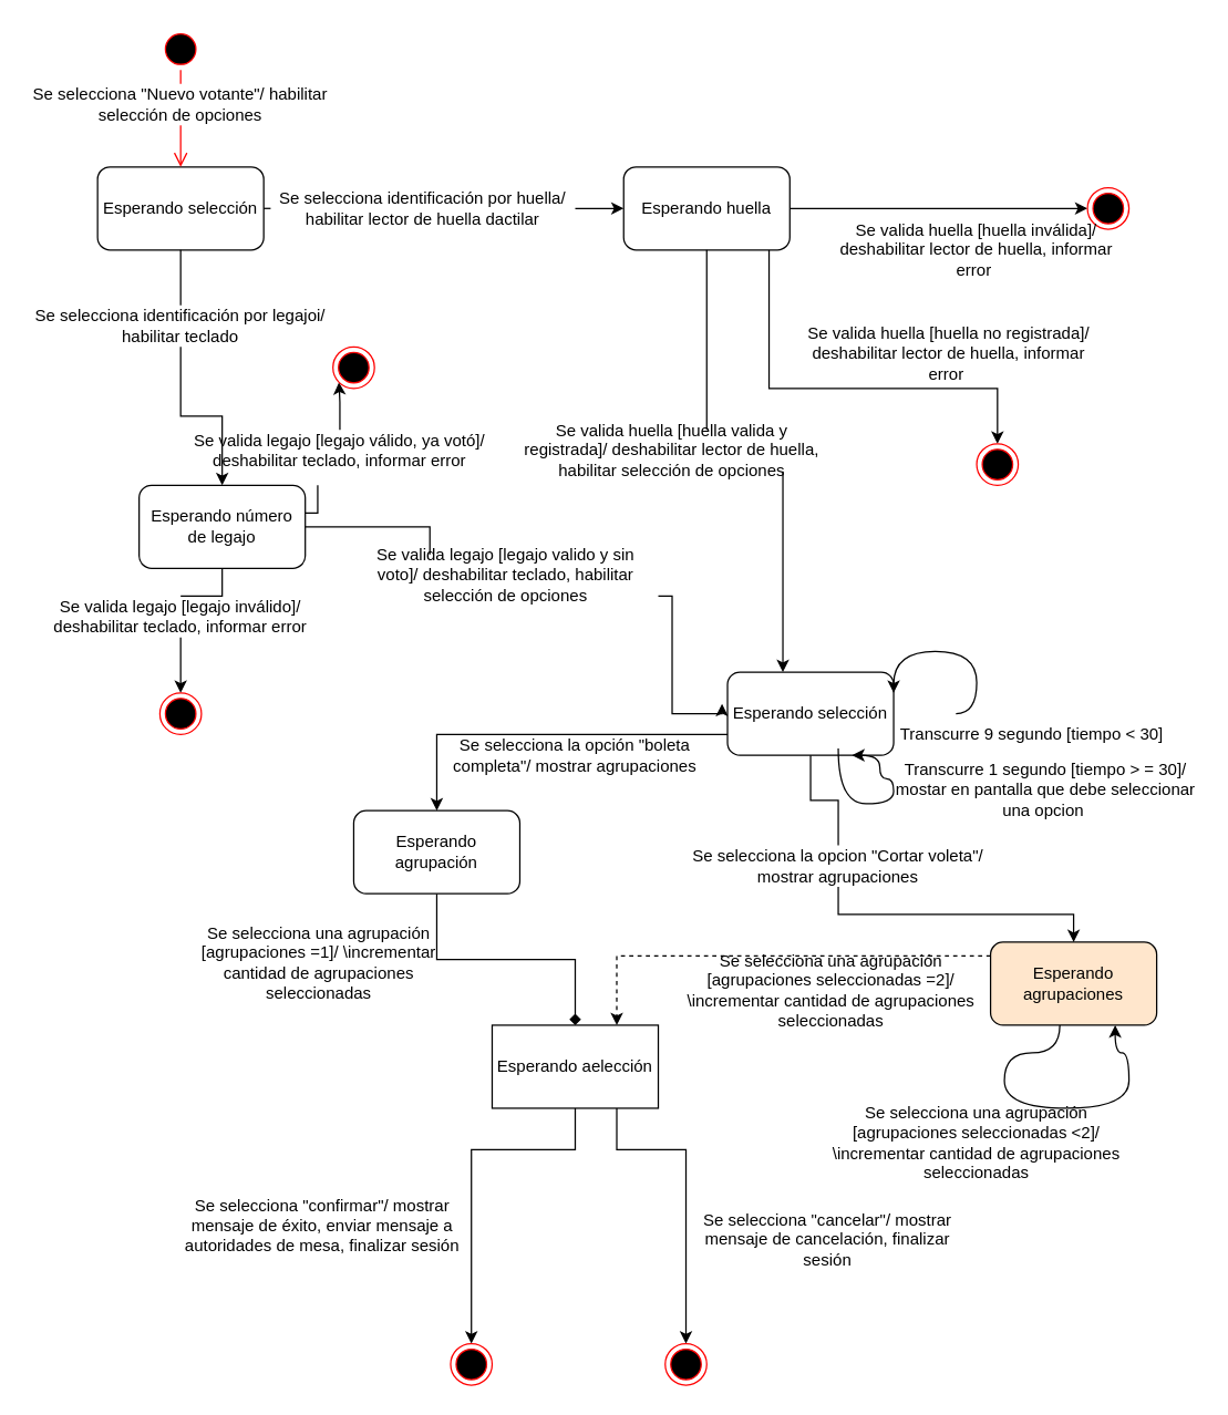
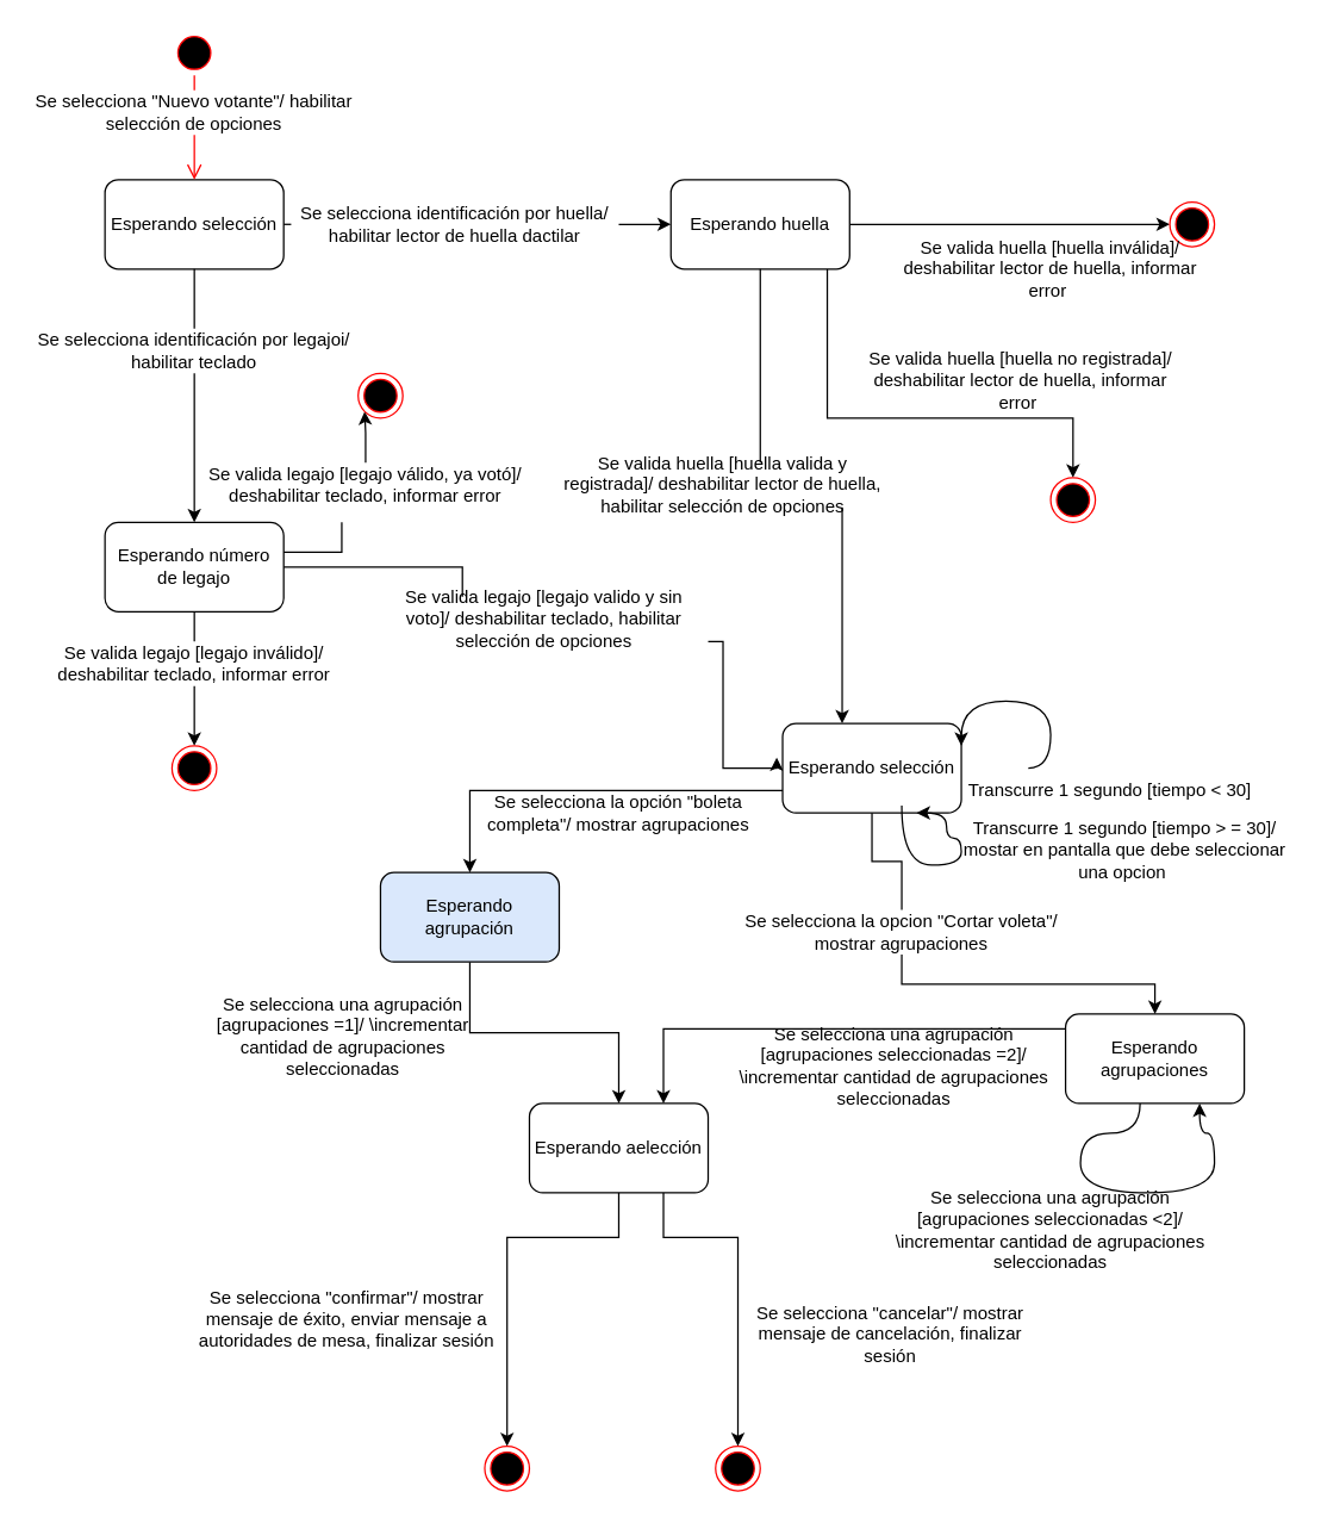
  <mxCell id="0" />
  <mxCell id="1" parent="0" />
  <mxCell id="2" style="edgeStyle=orthogonalEdgeStyle;rounded=0;orthogonalLoop=1;jettySize=auto;html=1;startArrow=none;" edge="1" parent="1" source="31" target="10"><mxGeometry relative="1" as="geometry" /></mxCell>
  <mxCell id="3" style="edgeStyle=orthogonalEdgeStyle;rounded=0;orthogonalLoop=1;jettySize=auto;html=1;startArrow=none;" edge="1" parent="1" source="41" target="14"><mxGeometry relative="1" as="geometry" /></mxCell>
  <mxCell id="4" value="Esperando selección" style="rounded=1;whiteSpace=wrap;html=1;" vertex="1" parent="1"><mxGeometry x="70" y="120" width="120" height="60" as="geometry" /></mxCell>
  <mxCell id="5" value="" style="ellipse;html=1;shape=startState;fillColor=#000000;strokeColor=#ff0000;" vertex="1" parent="1"><mxGeometry x="115" y="20" width="30" height="30" as="geometry" /></mxCell>
  <mxCell id="6" value="" style="edgeStyle=orthogonalEdgeStyle;html=1;verticalAlign=bottom;endArrow=open;endSize=8;strokeColor=#ff0000;rounded=0;entryX=0.5;entryY=0;entryDx=0;entryDy=0;startArrow=none;" edge="1" source="29" parent="1" target="4"><mxGeometry relative="1" as="geometry"><mxPoint x="130" y="110" as="targetPoint" /></mxGeometry></mxCell>
  <mxCell id="7" style="edgeStyle=orthogonalEdgeStyle;rounded=0;orthogonalLoop=1;jettySize=auto;html=1;entryX=0;entryY=0.5;entryDx=0;entryDy=0;" edge="1" parent="1" source="10" target="25"><mxGeometry relative="1" as="geometry" /></mxCell>
  <mxCell id="8" style="edgeStyle=orthogonalEdgeStyle;rounded=0;orthogonalLoop=1;jettySize=auto;html=1;startArrow=none;" edge="1" parent="1" source="37" target="17"><mxGeometry relative="1" as="geometry"><Array as="points"><mxPoint x="565" y="410" /><mxPoint x="565" y="410" /></Array></mxGeometry></mxCell>
  <mxCell id="9" style="edgeStyle=orthogonalEdgeStyle;rounded=0;orthogonalLoop=1;jettySize=auto;html=1;" edge="1" parent="1" source="10" target="35"><mxGeometry relative="1" as="geometry"><Array as="points"><mxPoint x="555" y="280" /><mxPoint x="720" y="280" /></Array></mxGeometry></mxCell>
  <mxCell id="10" value="Esperando huella" style="rounded=1;whiteSpace=wrap;html=1;" vertex="1" parent="1"><mxGeometry x="450" y="120" width="120" height="60" as="geometry" /></mxCell>
  <mxCell id="11" style="edgeStyle=orthogonalEdgeStyle;rounded=0;orthogonalLoop=1;jettySize=auto;html=1;startArrow=none;" edge="1" parent="1" source="39" target="26"><mxGeometry relative="1" as="geometry" /></mxCell>
  <mxCell id="12" style="edgeStyle=orthogonalEdgeStyle;rounded=0;orthogonalLoop=1;jettySize=auto;html=1;entryX=-0.033;entryY=0.38;entryDx=0;entryDy=0;startArrow=none;entryPerimeter=0;" edge="1" parent="1" source="46" target="17"><mxGeometry relative="1" as="geometry"><Array as="points"><mxPoint x="485" y="430" /><mxPoint x="485" y="515" /><mxPoint x="521" y="515" /></Array></mxGeometry></mxCell>
  <mxCell id="13" style="edgeStyle=orthogonalEdgeStyle;rounded=0;orthogonalLoop=1;jettySize=auto;html=1;entryX=0;entryY=1;entryDx=0;entryDy=0;startArrow=none;" edge="1" parent="1" source="44" target="43"><mxGeometry relative="1" as="geometry"><Array as="points" /></mxGeometry></mxCell>
- <mxCell id="14" value="Esperando número de legajo" style="rounded=1;whiteSpace=wrap;html=1;" vertex="1" parent="1"><mxGeometry x="100" y="350" width="120" height="60" as="geometry" /></mxCell>
+ <mxCell id="14" value="Esperando número de legajo" style="rounded=1;whiteSpace=wrap;html=1;" vertex="1" parent="1"><mxGeometry x="70" y="350" width="120" height="60" as="geometry" /></mxCell>
  <mxCell id="15" style="edgeStyle=orthogonalEdgeStyle;rounded=0;orthogonalLoop=1;jettySize=auto;html=1;entryX=0.5;entryY=0;entryDx=0;entryDy=0;" edge="1" parent="1" source="17" target="19"><mxGeometry relative="1" as="geometry"><Array as="points"><mxPoint x="315" y="530" /></Array></mxGeometry></mxCell>
  <mxCell id="16" style="edgeStyle=orthogonalEdgeStyle;rounded=0;orthogonalLoop=1;jettySize=auto;html=1;entryX=0.5;entryY=0;entryDx=0;entryDy=0;startArrow=none;" edge="1" parent="1" source="52" target="21"><mxGeometry relative="1" as="geometry" /></mxCell>
  <mxCell id="17" value="Esperando selección" style="rounded=1;whiteSpace=wrap;html=1;" vertex="1" parent="1"><mxGeometry x="525" y="485" width="120" height="60" as="geometry" /></mxCell>
- <mxCell id="18" style="edgeStyle=orthogonalEdgeStyle;rounded=0;orthogonalLoop=1;jettySize=auto;html=1;entryX=0.5;entryY=0;entryDx=0;entryDy=0;endArrow=diamond;" edge="1" parent="1" source="19" target="24"><mxGeometry relative="1" as="geometry" /></mxCell>
- <mxCell id="19" value="Esperando agrupación" style="rounded=1;whiteSpace=wrap;html=1;" vertex="1" parent="1"><mxGeometry x="255" y="585" width="120" height="60" as="geometry" /></mxCell>
- <mxCell id="20" style="edgeStyle=orthogonalEdgeStyle;rounded=0;orthogonalLoop=1;jettySize=auto;html=1;entryX=0.75;entryY=0;entryDx=0;entryDy=0;dashed=1;" edge="1" parent="1" source="21" target="24"><mxGeometry relative="1" as="geometry"><Array as="points"><mxPoint x="782" y="690" /><mxPoint x="445" y="690" /></Array></mxGeometry></mxCell>
- <mxCell id="21" value="Esperando agrupaciones" style="rounded=1;whiteSpace=wrap;html=1;fillColor=#ffe6cc;" vertex="1" parent="1"><mxGeometry x="715" y="680" width="120" height="60" as="geometry" /></mxCell>
+ <mxCell id="18" style="edgeStyle=orthogonalEdgeStyle;rounded=0;orthogonalLoop=1;jettySize=auto;html=1;entryX=0.5;entryY=0;entryDx=0;entryDy=0;" edge="1" parent="1" source="19" target="24"><mxGeometry relative="1" as="geometry" /></mxCell>
+ <mxCell id="19" value="Esperando agrupación" style="rounded=1;whiteSpace=wrap;html=1;fillColor=#dae8fc;" vertex="1" parent="1"><mxGeometry x="255" y="585" width="120" height="60" as="geometry" /></mxCell>
+ <mxCell id="20" style="edgeStyle=orthogonalEdgeStyle;rounded=0;orthogonalLoop=1;jettySize=auto;html=1;entryX=0.75;entryY=0;entryDx=0;entryDy=0;" edge="1" parent="1" source="21" target="24"><mxGeometry relative="1" as="geometry"><Array as="points"><mxPoint x="782" y="690" /><mxPoint x="445" y="690" /></Array></mxGeometry></mxCell>
+ <mxCell id="21" value="Esperando agrupaciones" style="rounded=1;whiteSpace=wrap;html=1;" vertex="1" parent="1"><mxGeometry x="715" y="680" width="120" height="60" as="geometry" /></mxCell>
  <mxCell id="22" style="edgeStyle=orthogonalEdgeStyle;rounded=0;orthogonalLoop=1;jettySize=auto;html=1;" edge="1" parent="1" source="24" target="27"><mxGeometry relative="1" as="geometry"><Array as="points"><mxPoint x="415" y="830" /><mxPoint x="340" y="830" /></Array></mxGeometry></mxCell>
  <mxCell id="23" style="edgeStyle=orthogonalEdgeStyle;rounded=0;orthogonalLoop=1;jettySize=auto;html=1;" edge="1" parent="1" source="24" target="28"><mxGeometry relative="1" as="geometry"><Array as="points"><mxPoint x="445" y="830" /><mxPoint x="495" y="830" /></Array></mxGeometry></mxCell>
- <mxCell id="24" value="Esperando aelección" style="whiteSpace=wrap;html=1;rounded=0;" vertex="1" parent="1"><mxGeometry x="355" y="740" width="120" height="60" as="geometry" /></mxCell>
+ <mxCell id="24" value="Esperando aelección" style="rounded=1;whiteSpace=wrap;html=1;" vertex="1" parent="1"><mxGeometry x="355" y="740" width="120" height="60" as="geometry" /></mxCell>
  <mxCell id="25" value="" style="ellipse;html=1;shape=endState;fillColor=#000000;strokeColor=#ff0000;" vertex="1" parent="1"><mxGeometry x="785" y="135" width="30" height="30" as="geometry" /></mxCell>
  <mxCell id="26" value="" style="ellipse;html=1;shape=endState;fillColor=#000000;strokeColor=#ff0000;" vertex="1" parent="1"><mxGeometry x="115" y="500" width="30" height="30" as="geometry" /></mxCell>
  <mxCell id="27" value="" style="ellipse;html=1;shape=endState;fillColor=#000000;strokeColor=#ff0000;" vertex="1" parent="1"><mxGeometry x="325" y="970" width="30" height="30" as="geometry" /></mxCell>
  <mxCell id="28" value="" style="ellipse;html=1;shape=endState;fillColor=#000000;strokeColor=#ff0000;" vertex="1" parent="1"><mxGeometry x="480" y="970" width="30" height="30" as="geometry" /></mxCell>
  <mxCell id="29" value="Se selecciona &quot;Nuevo votante&quot;/ habilitar selección de opciones" style="text;html=1;strokeColor=none;fillColor=none;align=center;verticalAlign=middle;whiteSpace=wrap;rounded=0;" vertex="1" parent="1"><mxGeometry x="20" y="60" width="220" height="30" as="geometry" /></mxCell>
  <mxCell id="30" value="" style="edgeStyle=orthogonalEdgeStyle;html=1;verticalAlign=bottom;endArrow=none;endSize=8;strokeColor=#ff0000;rounded=0;entryX=0.5;entryY=0;entryDx=0;entryDy=0;" edge="1" parent="1" source="5" target="29"><mxGeometry relative="1" as="geometry"><mxPoint x="130" y="120" as="targetPoint" /><mxPoint x="130" y="50" as="sourcePoint" /></mxGeometry></mxCell>
  <mxCell id="31" value="Se selecciona identificación por huella/ habilitar lector de huella dactilar" style="text;html=1;strokeColor=none;fillColor=none;align=center;verticalAlign=middle;whiteSpace=wrap;rounded=0;" vertex="1" parent="1"><mxGeometry x="195" y="135" width="220" height="30" as="geometry" /></mxCell>
  <mxCell id="32" value="" style="edgeStyle=orthogonalEdgeStyle;rounded=0;orthogonalLoop=1;jettySize=auto;html=1;endArrow=none;" edge="1" parent="1" source="4" target="31"><mxGeometry relative="1" as="geometry"><mxPoint x="190" y="150" as="sourcePoint" /><mxPoint x="435" y="150" as="targetPoint" /><Array as="points"><mxPoint x="195" y="150" /><mxPoint x="195" y="150" /></Array></mxGeometry></mxCell>
  <mxCell id="33" style="edgeStyle=orthogonalEdgeStyle;rounded=0;orthogonalLoop=1;jettySize=auto;html=1;exitX=0.5;exitY=1;exitDx=0;exitDy=0;" edge="1" parent="1" source="31" target="31"><mxGeometry relative="1" as="geometry" /></mxCell>
  <mxCell id="34" value="Se valida huella [huella inválida]/ deshabilitar lector de huella, informar error&amp;nbsp;" style="text;html=1;strokeColor=none;fillColor=none;align=center;verticalAlign=middle;whiteSpace=wrap;rounded=0;" vertex="1" parent="1"><mxGeometry x="595" y="165" width="220" height="30" as="geometry" /></mxCell>
  <mxCell id="35" value="" style="ellipse;html=1;shape=endState;fillColor=#000000;strokeColor=#ff0000;" vertex="1" parent="1"><mxGeometry x="705" y="320" width="30" height="30" as="geometry" /></mxCell>
  <mxCell id="36" value="Se valida huella [huella no registrada]/ deshabilitar lector de huella, informar error&amp;nbsp;" style="text;html=1;strokeColor=none;fillColor=none;align=center;verticalAlign=middle;whiteSpace=wrap;rounded=0;" vertex="1" parent="1"><mxGeometry x="575" y="240" width="220" height="30" as="geometry" /></mxCell>
  <mxCell id="37" value="Se valida huella [huella valida y registrada]/ deshabilitar lector de huella, habilitar selección de opciones" style="text;html=1;strokeColor=none;fillColor=none;align=center;verticalAlign=middle;whiteSpace=wrap;rounded=0;" vertex="1" parent="1"><mxGeometry x="375" y="310" width="220" height="30" as="geometry" /></mxCell>
  <mxCell id="38" value="" style="edgeStyle=orthogonalEdgeStyle;rounded=0;orthogonalLoop=1;jettySize=auto;html=1;endArrow=none;" edge="1" parent="1" source="10" target="37"><mxGeometry relative="1" as="geometry"><mxPoint x="525" y="180" as="sourcePoint" /><mxPoint x="385" y="430" as="targetPoint" /><Array as="points"><mxPoint x="525" y="340" /></Array></mxGeometry></mxCell>
  <mxCell id="39" value="Se valida legajo [legajo inválido]/ deshabilitar teclado, informar error" style="text;html=1;strokeColor=none;fillColor=none;align=center;verticalAlign=middle;whiteSpace=wrap;rounded=0;" vertex="1" parent="1"><mxGeometry x="20" y="430" width="220" height="30" as="geometry" /></mxCell>
  <mxCell id="40" value="" style="edgeStyle=orthogonalEdgeStyle;rounded=0;orthogonalLoop=1;jettySize=auto;html=1;endArrow=none;" edge="1" parent="1" source="14" target="39"><mxGeometry relative="1" as="geometry"><mxPoint x="130" y="410" as="sourcePoint" /><mxPoint x="130" y="500" as="targetPoint" /></mxGeometry></mxCell>
  <mxCell id="41" value="Se selecciona identificación por legajoi/ habilitar teclado" style="text;html=1;strokeColor=none;fillColor=none;align=center;verticalAlign=middle;whiteSpace=wrap;rounded=0;" vertex="1" parent="1"><mxGeometry x="20" y="220" width="220" height="30" as="geometry" /></mxCell>
  <mxCell id="42" value="" style="edgeStyle=orthogonalEdgeStyle;rounded=0;orthogonalLoop=1;jettySize=auto;html=1;endArrow=none;" edge="1" parent="1" source="4" target="41"><mxGeometry relative="1" as="geometry"><mxPoint x="130" y="180" as="sourcePoint" /><mxPoint x="130" y="350" as="targetPoint" /></mxGeometry></mxCell>
  <mxCell id="43" value="" style="ellipse;html=1;shape=endState;fillColor=#000000;strokeColor=#ff0000;" vertex="1" parent="1"><mxGeometry x="240" y="250" width="30" height="30" as="geometry" /></mxCell>
  <mxCell id="44" value="Se valida legajo [legajo válido, ya votó]/ deshabilitar teclado, informar error" style="text;html=1;strokeColor=none;fillColor=none;align=center;verticalAlign=middle;whiteSpace=wrap;rounded=0;" vertex="1" parent="1"><mxGeometry x="135" y="310" width="220" height="30" as="geometry" /></mxCell>
  <mxCell id="45" value="" style="edgeStyle=orthogonalEdgeStyle;rounded=0;orthogonalLoop=1;jettySize=auto;html=1;endArrow=none;" edge="1" parent="1" source="14"><mxGeometry relative="1" as="geometry"><mxPoint x="190" y="370" as="sourcePoint" /><mxPoint x="229" y="350" as="targetPoint" /><Array as="points"><mxPoint x="229" y="370" /></Array></mxGeometry></mxCell>
  <mxCell id="46" value="Se valida legajo [legajo valido y sin voto]/ deshabilitar teclado, habilitar selección de opciones" style="text;html=1;strokeColor=none;fillColor=none;align=center;verticalAlign=middle;whiteSpace=wrap;rounded=0;" vertex="1" parent="1"><mxGeometry x="255" y="400" width="220" height="30" as="geometry" /></mxCell>
  <mxCell id="47" value="" style="edgeStyle=orthogonalEdgeStyle;rounded=0;orthogonalLoop=1;jettySize=auto;html=1;entryX=0.25;entryY=0;entryDx=0;entryDy=0;endArrow=none;" edge="1" parent="1" source="14" target="46"><mxGeometry relative="1" as="geometry"><mxPoint x="190" y="380" as="sourcePoint" /><mxPoint x="545" y="500" as="targetPoint" /><Array as="points" /></mxGeometry></mxCell>
- <mxCell id="48" value="Transcurre 9 segundo [tiempo &amp;lt; 30]" style="text;html=1;strokeColor=none;fillColor=none;align=center;verticalAlign=middle;whiteSpace=wrap;rounded=0;" vertex="1" parent="1"><mxGeometry x="635" y="515" width="220" height="30" as="geometry" /></mxCell>
+ <mxCell id="48" value="Transcurre 1 segundo [tiempo &amp;lt; 30]" style="text;html=1;strokeColor=none;fillColor=none;align=center;verticalAlign=middle;whiteSpace=wrap;rounded=0;" vertex="1" parent="1"><mxGeometry x="635" y="515" width="220" height="30" as="geometry" /></mxCell>
  <mxCell id="49" value="" style="curved=1;endArrow=classic;html=1;rounded=0;edgeStyle=orthogonalEdgeStyle;entryX=1;entryY=0.25;entryDx=0;entryDy=0;exitX=0.25;exitY=0;exitDx=0;exitDy=0;" edge="1" parent="1" source="48" target="17"><mxGeometry width="50" height="50" relative="1" as="geometry"><mxPoint x="565" y="650" as="sourcePoint" /><mxPoint x="615" y="600" as="targetPoint" /><Array as="points"><mxPoint x="705" y="515" /><mxPoint x="705" y="470" /><mxPoint x="645" y="470" /></Array></mxGeometry></mxCell>
  <mxCell id="50" value="Transcurre 1 segundo [tiempo &amp;gt; = 30]/ mostar en pantalla que debe seleccionar una opcion&amp;nbsp;" style="text;html=1;strokeColor=none;fillColor=none;align=center;verticalAlign=middle;whiteSpace=wrap;rounded=0;" vertex="1" parent="1"><mxGeometry x="645" y="555" width="220" height="30" as="geometry" /></mxCell>
  <mxCell id="51" value="" style="curved=1;endArrow=classic;html=1;rounded=0;edgeStyle=orthogonalEdgeStyle;entryX=0.75;entryY=1;entryDx=0;entryDy=0;" edge="1" parent="1" target="17"><mxGeometry width="50" height="50" relative="1" as="geometry"><mxPoint x="605" y="540" as="sourcePoint" /><mxPoint x="615" y="550" as="targetPoint" /><Array as="points"><mxPoint x="605" y="580" /><mxPoint x="645" y="580" /><mxPoint x="645" y="562" /><mxPoint x="635" y="562" /><mxPoint x="635" y="545" /></Array></mxGeometry></mxCell>
  <mxCell id="52" value="Se selecciona la opcion &quot;Cortar voleta&quot;/ mostrar agrupaciones" style="text;html=1;strokeColor=none;fillColor=none;align=center;verticalAlign=middle;whiteSpace=wrap;rounded=0;" vertex="1" parent="1"><mxGeometry x="495" y="610" width="220" height="30" as="geometry" /></mxCell>
  <mxCell id="53" value="" style="edgeStyle=orthogonalEdgeStyle;rounded=0;orthogonalLoop=1;jettySize=auto;html=1;entryX=0.5;entryY=0;entryDx=0;entryDy=0;endArrow=none;" edge="1" parent="1" source="17" target="52"><mxGeometry relative="1" as="geometry"><mxPoint x="585" y="545" as="sourcePoint" /><mxPoint x="585" y="620" as="targetPoint" /></mxGeometry></mxCell>
  <mxCell id="54" value="" style="curved=1;endArrow=classic;html=1;rounded=0;edgeStyle=orthogonalEdgeStyle;entryX=0.75;entryY=1;entryDx=0;entryDy=0;exitX=0.417;exitY=1;exitDx=0;exitDy=0;exitPerimeter=0;" edge="1" parent="1" source="21" target="21"><mxGeometry width="50" height="50" relative="1" as="geometry"><mxPoint x="735" y="792.47" as="sourcePoint" /><mxPoint x="690" y="777.47" as="targetPoint" /><Array as="points"><mxPoint x="725" y="760" /><mxPoint x="725" y="800" /><mxPoint x="815" y="800" /><mxPoint x="815" y="760" /></Array></mxGeometry></mxCell>
  <mxCell id="55" value="Se selecciona una agrupación [agrupaciones seleccionadas &amp;lt;2]/ \incrementar cantidad de agrupaciones seleccionadas" style="text;html=1;strokeColor=none;fillColor=none;align=center;verticalAlign=middle;whiteSpace=wrap;rounded=0;" vertex="1" parent="1"><mxGeometry x="595" y="810" width="220" height="30" as="geometry" /></mxCell>
  <mxCell id="56" value="Se selecciona una agrupación [agrupaciones seleccionadas =2]/ \incrementar cantidad de agrupaciones seleccionadas" style="text;html=1;strokeColor=none;fillColor=none;align=center;verticalAlign=middle;whiteSpace=wrap;rounded=0;" vertex="1" parent="1"><mxGeometry x="495" y="680" width="210" height="70" as="geometry" /></mxCell>
  <mxCell id="57" value="Se selecciona la opción &quot;boleta completa&quot;/ mostrar agrupaciones" style="text;html=1;strokeColor=none;fillColor=none;align=center;verticalAlign=middle;whiteSpace=wrap;rounded=0;" vertex="1" parent="1"><mxGeometry x="305" y="530" width="220" height="30" as="geometry" /></mxCell>
  <mxCell id="58" value="Se selecciona una agrupación [agrupaciones =1]/ \incrementar cantidad de agrupaciones seleccionadas" style="text;html=1;strokeColor=none;fillColor=none;align=center;verticalAlign=middle;whiteSpace=wrap;rounded=0;" vertex="1" parent="1"><mxGeometry x="125" y="660" width="210" height="70" as="geometry" /></mxCell>
  <mxCell id="59" value="Se selecciona &quot;confirmar&quot;/ mostrar mensaje de éxito, enviar mensaje a autoridades de mesa, finalizar sesión" style="text;html=1;strokeColor=none;fillColor=none;align=center;verticalAlign=middle;whiteSpace=wrap;rounded=0;" vertex="1" parent="1"><mxGeometry x="125" y="870" width="215" height="30" as="geometry" /></mxCell>
  <mxCell id="60" value="Se selecciona &quot;cancelar&quot;/ mostrar mensaje de cancelación, finalizar sesión" style="text;html=1;strokeColor=none;fillColor=none;align=center;verticalAlign=middle;whiteSpace=wrap;rounded=0;" vertex="1" parent="1"><mxGeometry x="490" y="880" width="215" height="30" as="geometry" /></mxCell>
